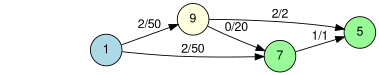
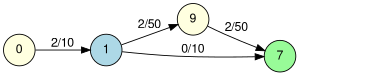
  digraph {
    fontname="Helvetica,Arial,sans-serif"
    rankdir=LR
    node [fillcolor=lightyellow fontname="Helvetica,Arial,sans-serif" shape=circle style=filled]
    edge [fontname="Helvetica,Arial,sans-serif"]
    n1 [label=9]
-   5 [fillcolor=palegreen]
    n3 [fillcolor=palegreen label=7]
    1 [fillcolor=lightblue]
-   n1 -> 5 [label="2/2"]
-   n1 -> n3 [label="0/20"]
-   n3 -> 5 [label="1/1"]
+   0
+   n1 -> n3 [label="2/50"]
    1 -> n1 [label="2/50"]
-   1 -> n3 [label="2/50"]
+   1 -> n3 [label="0/10"]
+   0 -> 1 [label="2/10"]
  }
